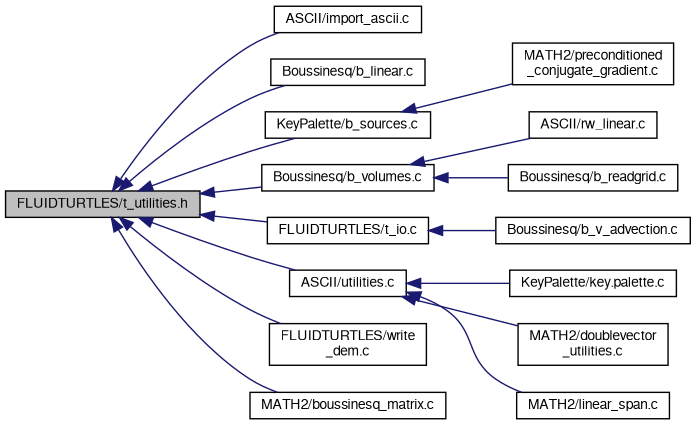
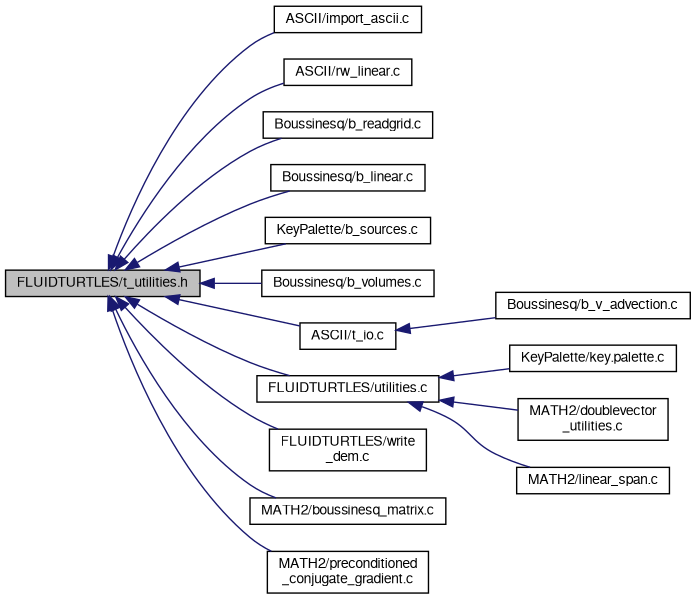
  digraph {
    rankdir=LR
    node [color=black fontname=FreeSans fontsize=10 shape=record]
    edge [color=midnightblue dir=back fontname=FreeSans fontsize=10 labelfontname=FreeSans labelfontsize=10 style=solid]
    n1 [fillcolor=grey75 fontcolor=black height=0.2 label="FLUIDTURTLES/t_utilities.h" style=filled width=0.4]
    n2 [height=0.2 label="ASCII/import_ascii.c" width=0.4]
    n3 [height=0.2 label="ASCII/rw_linear.c" width=0.4]
    n4 [height=0.2 label="Boussinesq/b_readgrid.c" width=0.4]
    n5 [height=0.2 label="Boussinesq/b_linear.c" width=0.4]
    n6 [height=0.2 label="KeyPalette/b_sources.c" width=0.4]
    n7 [height=0.2 label="Boussinesq/b_volumes.c" width=0.4]
-   n8 [height=0.2 label="FLUIDTURTLES/t_io.c" width=0.4]
-   n9 [height=0.2 label="ASCII/utilities.c" width=0.4]
+   n8 [height=0.2 label="ASCII/t_io.c" width=0.4]
+   n9 [height=0.2 label="FLUIDTURTLES/utilities.c" width=0.4]
    n10 [height=0.2 label="FLUIDTURTLES/write\l_dem.c" width=0.4]
    n11 [height=0.2 label="MATH2/boussinesq_matrix.c" width=0.4]
    n12 [height=0.2 label="MATH2/preconditioned\l_conjugate_gradient.c" width=0.4]
    n13 [height=0.2 label="Boussinesq/b_v_advection.c" width=0.4]
    n14 [height=0.2 label="KeyPalette/key.palette.c" width=0.4]
    n15 [height=0.2 label="MATH2/doublevector\l_utilities.c" width=0.4]
    n16 [height=0.2 label="MATH2/linear_span.c" width=0.4]
    n1 -> n2
-   n7 -> n3
-   n7 -> n4
+   n1 -> n3
+   n1 -> n4
    n1 -> n5
    n1 -> n6
    n1 -> n7
    n1 -> n8
    n1 -> n9
    n1 -> n10
    n1 -> n11
-   n6 -> n12
+   n1 -> n12
    n8 -> n13
    n9 -> n14
    n9 -> n15
    n9 -> n16
  }
